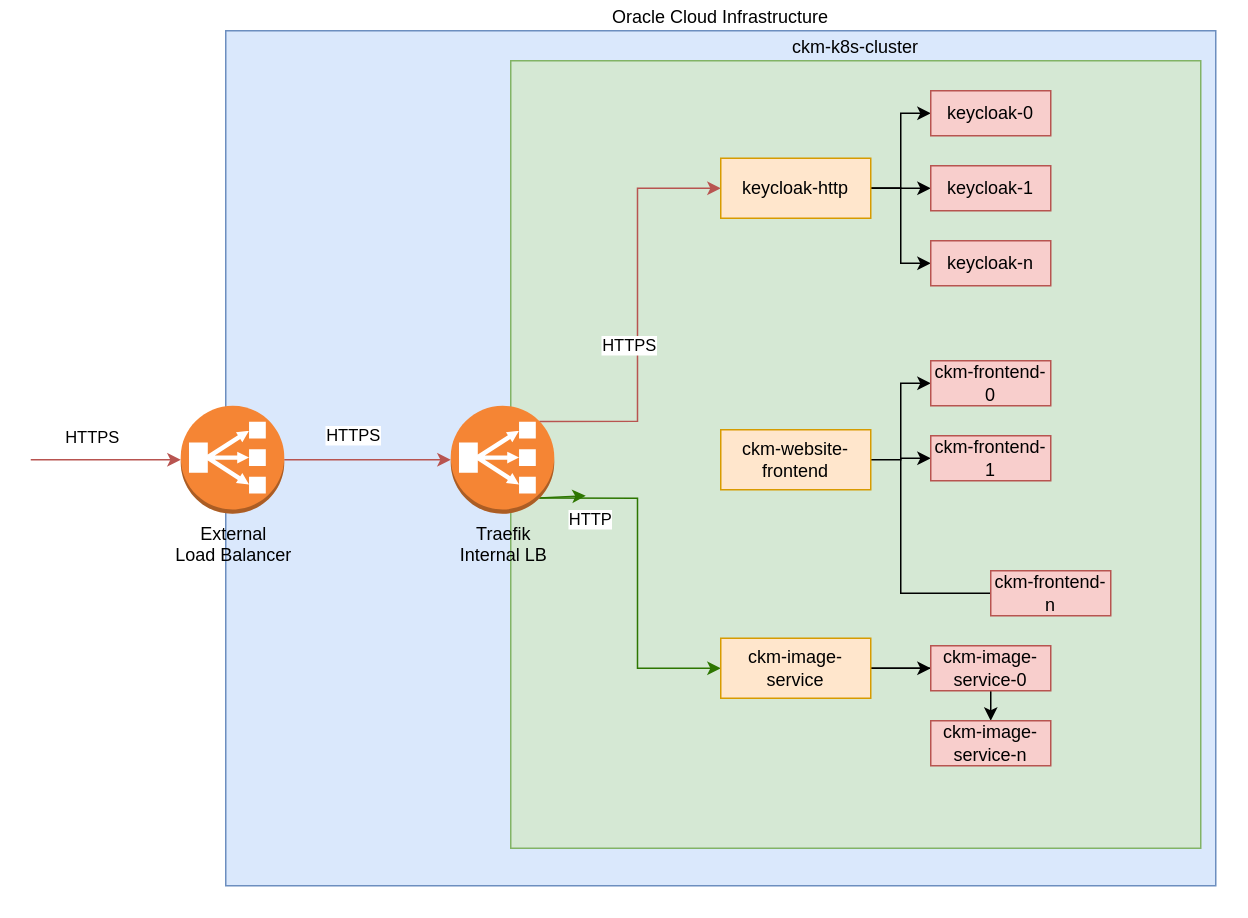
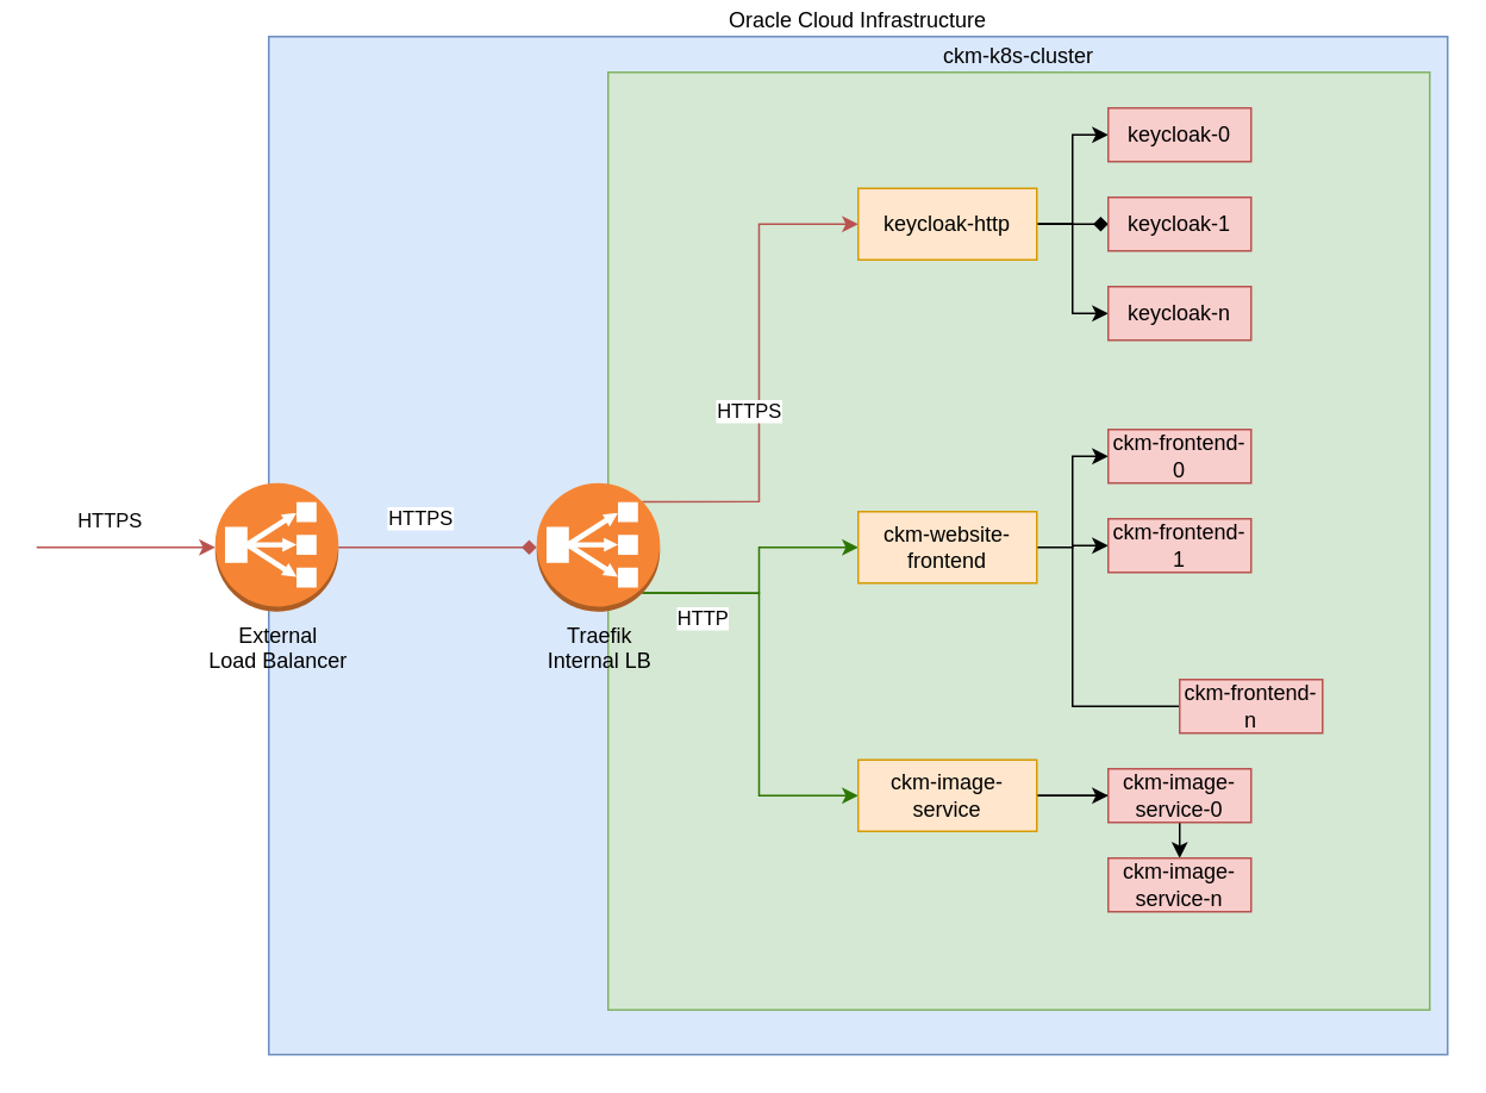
  <mxCell id="0" />
  <mxCell id="1" parent="0" />
  <mxCell id="2" value="&lt;div&gt;Oracle Cloud Infrastructure&lt;/div&gt;" style="rounded=0;whiteSpace=wrap;html=1;labelPosition=center;verticalLabelPosition=top;align=center;verticalAlign=bottom;fillColor=#dae8fc;strokeColor=#6c8ebf;" vertex="1" parent="1"><mxGeometry x="150" y="20" width="660" height="570" as="geometry" /></mxCell>
- <mxCell id="3" style="edgeStyle=orthogonalEdgeStyle;rounded=0;orthogonalLoop=1;jettySize=auto;html=1;exitX=1;exitY=0.5;exitDx=0;exitDy=0;exitPerimeter=0;fillColor=#f8cecc;strokeColor=#b85450;" edge="1" parent="1" source="7" target="11"><mxGeometry relative="1" as="geometry" /></mxCell>
+ <mxCell id="3" style="edgeStyle=orthogonalEdgeStyle;rounded=0;orthogonalLoop=1;jettySize=auto;html=1;exitX=1;exitY=0.5;exitDx=0;exitDy=0;exitPerimeter=0;fillColor=#f8cecc;strokeColor=#b85450;endArrow=diamond;" edge="1" parent="1" source="7" target="11"><mxGeometry relative="1" as="geometry" /></mxCell>
  <mxCell id="4" value="ckm-k8s-cluster" style="rounded=0;whiteSpace=wrap;html=1;fillColor=#d5e8d4;strokeColor=#82b366;labelPosition=center;verticalLabelPosition=top;align=center;verticalAlign=bottom;" vertex="1" parent="1"><mxGeometry x="340" y="40" width="460" height="525" as="geometry" /></mxCell>
  <mxCell id="5" style="edgeStyle=orthogonalEdgeStyle;rounded=0;orthogonalLoop=1;jettySize=auto;html=1;exitX=0;exitY=0.5;exitDx=0;exitDy=0;exitPerimeter=0;startArrow=classic;startFill=1;endArrow=none;endFill=0;fillColor=#f8cecc;strokeColor=#b85450;" edge="1" parent="1" source="7"><mxGeometry relative="1" as="geometry"><mxPoint x="20" y="306" as="targetPoint" /></mxGeometry></mxCell>
  <mxCell id="6" value="HTTPS" style="edgeLabel;html=1;align=center;verticalAlign=middle;resizable=0;points=[];" vertex="1" connectable="0" parent="5"><mxGeometry x="0.24" y="2" relative="1" as="geometry"><mxPoint x="2" y="-18" as="offset" /></mxGeometry></mxCell>
  <mxCell id="7" value="&lt;div&gt;External &lt;br&gt;&lt;/div&gt;&lt;div&gt;Load Balancer&lt;/div&gt;" style="outlineConnect=0;dashed=0;verticalLabelPosition=bottom;verticalAlign=top;align=center;html=1;shape=mxgraph.aws3.classic_load_balancer;fillColor=#F58534;gradientColor=none;" vertex="1" parent="1"><mxGeometry x="120" y="270" width="69" height="72" as="geometry" /></mxCell>
  <mxCell id="8" style="edgeStyle=orthogonalEdgeStyle;rounded=0;orthogonalLoop=1;jettySize=auto;html=1;exitX=0.855;exitY=0.145;exitDx=0;exitDy=0;exitPerimeter=0;entryX=0;entryY=0.5;entryDx=0;entryDy=0;fillColor=#f8cecc;strokeColor=#b85450;" edge="1" parent="1" source="11" target="15"><mxGeometry relative="1" as="geometry" /></mxCell>
- <mxCell id="9" style="edgeStyle=orthogonalEdgeStyle;rounded=0;orthogonalLoop=1;jettySize=auto;html=1;exitX=0.855;exitY=0.855;exitDx=0;exitDy=0;exitPerimeter=0;fillColor=#60a917;strokeColor=#2D7600;" edge="1" parent="1" source="11" target="32"><mxGeometry relative="1" as="geometry" /></mxCell>
+ <mxCell id="9" style="edgeStyle=orthogonalEdgeStyle;rounded=0;orthogonalLoop=1;jettySize=auto;html=1;exitX=0.855;exitY=0.855;exitDx=0;exitDy=0;exitPerimeter=0;entryX=0;entryY=0.5;entryDx=0;entryDy=0;fillColor=#60a917;strokeColor=#2D7600;" edge="1" parent="1" source="11" target="18"><mxGeometry relative="1" as="geometry" /></mxCell>
  <mxCell id="10" style="edgeStyle=orthogonalEdgeStyle;rounded=0;orthogonalLoop=1;jettySize=auto;html=1;exitX=0.855;exitY=0.855;exitDx=0;exitDy=0;exitPerimeter=0;entryX=0;entryY=0.5;entryDx=0;entryDy=0;fillColor=#60a917;strokeColor=#2D7600;" edge="1" parent="1" source="11" target="21"><mxGeometry relative="1" as="geometry" /></mxCell>
  <mxCell id="11" value="&lt;div&gt;Traefik &lt;br&gt;&lt;/div&gt;&lt;div&gt;Internal LB&lt;br&gt;&lt;/div&gt;" style="outlineConnect=0;dashed=0;verticalLabelPosition=bottom;verticalAlign=top;align=center;html=1;shape=mxgraph.aws3.classic_load_balancer;fillColor=#F58534;gradientColor=none;" vertex="1" parent="1"><mxGeometry x="300" y="270" width="69" height="72" as="geometry" /></mxCell>
  <mxCell id="12" style="edgeStyle=orthogonalEdgeStyle;rounded=0;orthogonalLoop=1;jettySize=auto;html=1;exitX=1;exitY=0.5;exitDx=0;exitDy=0;entryX=0;entryY=0.5;entryDx=0;entryDy=0;" edge="1" parent="1" source="15" target="22"><mxGeometry relative="1" as="geometry" /></mxCell>
- <mxCell id="13" style="edgeStyle=orthogonalEdgeStyle;rounded=0;orthogonalLoop=1;jettySize=auto;html=1;exitX=1;exitY=0.5;exitDx=0;exitDy=0;entryX=0;entryY=0.5;entryDx=0;entryDy=0;" edge="1" parent="1" source="15" target="23"><mxGeometry relative="1" as="geometry" /></mxCell>
+ <mxCell id="13" style="edgeStyle=orthogonalEdgeStyle;rounded=0;orthogonalLoop=1;jettySize=auto;html=1;exitX=1;exitY=0.5;exitDx=0;exitDy=0;entryX=0;entryY=0.5;entryDx=0;entryDy=0;endArrow=diamond;" edge="1" parent="1" source="15" target="23"><mxGeometry relative="1" as="geometry" /></mxCell>
  <mxCell id="14" style="edgeStyle=orthogonalEdgeStyle;rounded=0;orthogonalLoop=1;jettySize=auto;html=1;exitX=1;exitY=0.5;exitDx=0;exitDy=0;entryX=0;entryY=0.5;entryDx=0;entryDy=0;" edge="1" parent="1" source="15" target="24"><mxGeometry relative="1" as="geometry" /></mxCell>
  <mxCell id="15" value="keycloak-http" style="rounded=0;whiteSpace=wrap;html=1;fillColor=#ffe6cc;strokeColor=#d79b00;" vertex="1" parent="1"><mxGeometry x="480" y="105" width="100" height="40" as="geometry" /></mxCell>
  <mxCell id="16" style="edgeStyle=orthogonalEdgeStyle;rounded=0;orthogonalLoop=1;jettySize=auto;html=1;exitX=1;exitY=0.5;exitDx=0;exitDy=0;entryX=0;entryY=0.5;entryDx=0;entryDy=0;" edge="1" parent="1" source="18" target="25"><mxGeometry relative="1" as="geometry" /></mxCell>
  <mxCell id="17" style="edgeStyle=orthogonalEdgeStyle;rounded=0;orthogonalLoop=1;jettySize=auto;html=1;exitX=0;exitY=0.5;exitDx=0;exitDy=0;entryX=0;entryY=0.5;entryDx=0;entryDy=0;" edge="1" parent="1" source="27" target="26"><mxGeometry relative="1" as="geometry" /></mxCell>
  <mxCell id="18" value="ckm-website-frontend" style="rounded=0;whiteSpace=wrap;html=1;fillColor=#ffe6cc;strokeColor=#d79b00;" vertex="1" parent="1"><mxGeometry x="480" y="286" width="100" height="40" as="geometry" /></mxCell>
  <mxCell id="19" style="edgeStyle=orthogonalEdgeStyle;rounded=0;orthogonalLoop=1;jettySize=auto;html=1;exitX=1;exitY=0.5;exitDx=0;exitDy=0;entryX=0;entryY=0.5;entryDx=0;entryDy=0;" edge="1" parent="1" source="21" target="28"><mxGeometry relative="1" as="geometry" /></mxCell>
  <mxCell id="20" style="edgeStyle=orthogonalEdgeStyle;rounded=0;orthogonalLoop=1;jettySize=auto;html=1;exitX=1;exitY=0.5;exitDx=0;exitDy=0;" edge="1" parent="1" source="21" target="29"><mxGeometry relative="1" as="geometry" /></mxCell>
  <mxCell id="21" value="ckm-image-service" style="rounded=0;whiteSpace=wrap;html=1;fillColor=#ffe6cc;strokeColor=#d79b00;" vertex="1" parent="1"><mxGeometry x="480" y="425" width="100" height="40" as="geometry" /></mxCell>
  <mxCell id="22" value="keycloak-0" style="rounded=0;whiteSpace=wrap;html=1;fillColor=#f8cecc;strokeColor=#b85450;" vertex="1" parent="1"><mxGeometry x="620" y="60" width="80" height="30" as="geometry" /></mxCell>
  <mxCell id="23" value="keycloak-1" style="rounded=0;whiteSpace=wrap;html=1;fillColor=#f8cecc;strokeColor=#b85450;" vertex="1" parent="1"><mxGeometry x="620" y="110" width="80" height="30" as="geometry" /></mxCell>
  <mxCell id="24" value="keycloak-n" style="rounded=0;whiteSpace=wrap;html=1;fillColor=#f8cecc;strokeColor=#b85450;" vertex="1" parent="1"><mxGeometry x="620" y="160" width="80" height="30" as="geometry" /></mxCell>
  <mxCell id="25" value="&lt;div&gt;ckm-frontend-0&lt;/div&gt;" style="rounded=0;whiteSpace=wrap;html=1;fillColor=#f8cecc;strokeColor=#b85450;" vertex="1" parent="1"><mxGeometry x="620" y="240" width="80" height="30" as="geometry" /></mxCell>
  <mxCell id="26" value="ckm-frontend-1" style="rounded=0;whiteSpace=wrap;html=1;fillColor=#f8cecc;strokeColor=#b85450;" vertex="1" parent="1"><mxGeometry x="620" y="290" width="80" height="30" as="geometry" /></mxCell>
  <mxCell id="27" value="ckm-frontend-n" style="rounded=0;whiteSpace=wrap;html=1;fillColor=#f8cecc;strokeColor=#b85450;" vertex="1" parent="1"><mxGeometry x="660" y="380" width="80" height="30" as="geometry" /></mxCell>
  <mxCell id="28" value="&lt;div&gt;ckm-image-service-0&lt;/div&gt;" style="rounded=0;whiteSpace=wrap;html=1;fillColor=#f8cecc;strokeColor=#b85450;" vertex="1" parent="1"><mxGeometry x="620" y="430" width="80" height="30" as="geometry" /></mxCell>
  <mxCell id="29" value="ckm-image-service-n" style="rounded=0;whiteSpace=wrap;html=1;fillColor=#f8cecc;strokeColor=#b85450;" vertex="1" parent="1"><mxGeometry x="620" y="480" width="80" height="30" as="geometry" /></mxCell>
  <mxCell id="30" value="HTTPS" style="edgeLabel;html=1;align=center;verticalAlign=middle;resizable=0;points=[];" vertex="1" connectable="0" parent="1"><mxGeometry x="100" y="306" as="geometry"><mxPoint x="134" y="-17" as="offset" /></mxGeometry></mxCell>
  <mxCell id="31" value="HTTPS" style="edgeLabel;html=1;align=center;verticalAlign=middle;resizable=0;points=[];" vertex="1" connectable="0" parent="1"><mxGeometry x="80" y="310" as="geometry"><mxPoint x="338" y="-81" as="offset" /></mxGeometry></mxCell>
  <mxCell id="32" value="HTTP" style="edgeLabel;html=1;align=center;verticalAlign=middle;resizable=0;points=[];" vertex="1" connectable="0" parent="1"><mxGeometry x="390" y="330" as="geometry"><mxPoint x="2" y="15" as="offset" /></mxGeometry></mxCell>
